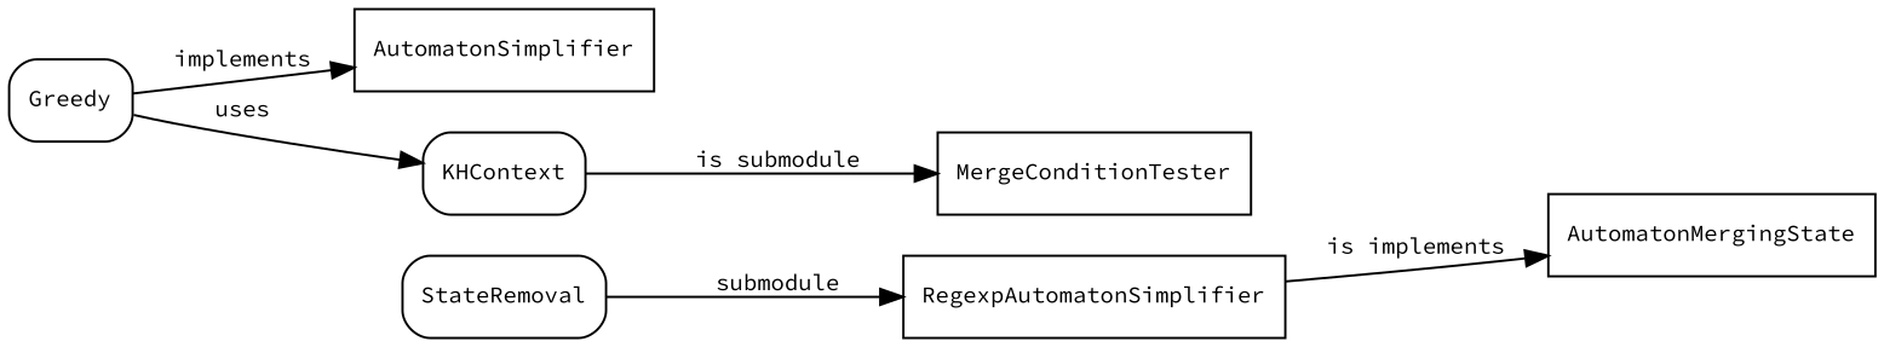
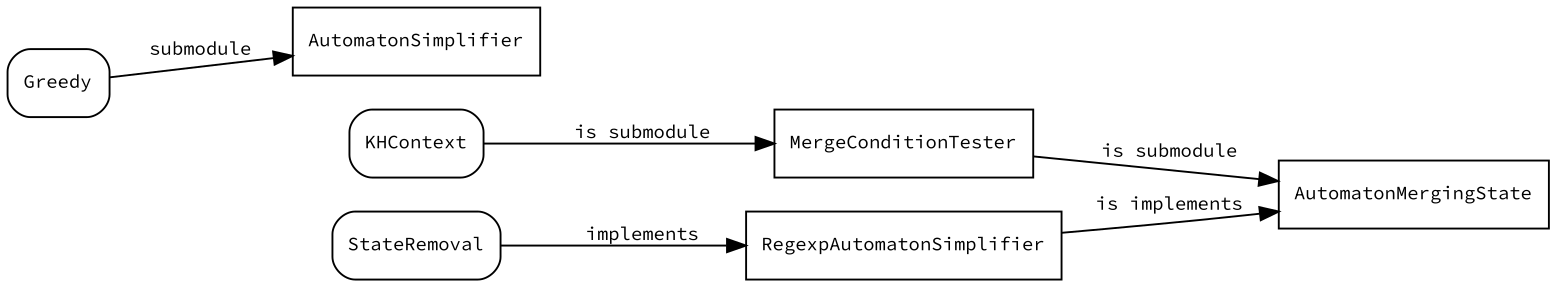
  digraph {
    fontname="Source Code Pro"
    rankdir=LR
    node [fontname="Source Code Pro" fontsize=10 shape=rectangle]
    edge [fontname="Source Code Pro" fontsize=10]
    RegexpAutomatonSimplifier
    AutomatonMergingState
    MergeConditionTester
    Greedy [style=rounded]
    AutomatonSimplifier
    KHContext [style=rounded]
    StateRemoval [style=rounded]
    RegexpAutomatonSimplifier -> AutomatonMergingState [label="is implements"]
-   Greedy -> AutomatonSimplifier [label=implements]
-   Greedy -> KHContext [label=uses]
+   MergeConditionTester -> AutomatonMergingState [label="is submodule"]
+   Greedy -> AutomatonSimplifier [label=submodule]
    KHContext -> MergeConditionTester [label="is submodule"]
-   StateRemoval -> RegexpAutomatonSimplifier [label=submodule]
+   StateRemoval -> RegexpAutomatonSimplifier [label=implements]
  }
